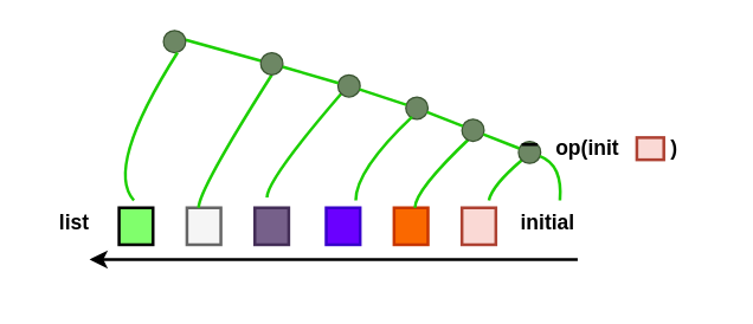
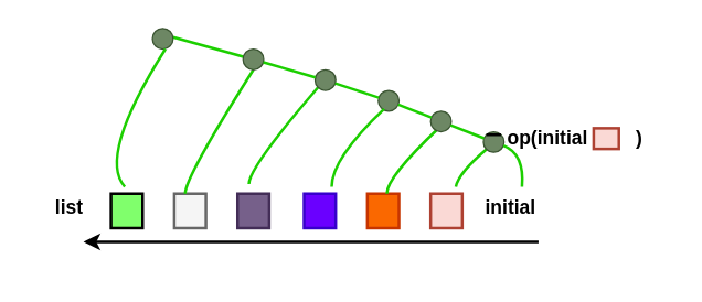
  <mxCell id="0" />
  <mxCell id="1" parent="0" />
  <mxCell id="2" value="" style="group" vertex="1" connectable="0" parent="1"><mxGeometry x="80" y="115" width="130" height="50" as="geometry" /></mxCell>
  <mxCell id="3" value="" style="strokeWidth=2;dashed=0;align=center;fontSize=8;shape=rect;fillColor=#80FF6C;strokeColor=#000000;fontStyle=1;rounded=0;shadow=0;glass=0;sketch=0;" vertex="1" parent="2"><mxGeometry y="25" width="22.941" height="25" as="geometry" /></mxCell>
  <mxCell id="4" value="" style="strokeWidth=2;dashed=0;align=center;fontSize=8;shape=rect;fillColor=#f5f5f5;strokeColor=#666666;fontStyle=1;rounded=0;shadow=0;glass=0;sketch=0;fontColor=#333333;" vertex="1" parent="2"><mxGeometry x="45.882" y="25" width="22.941" height="25" as="geometry" /></mxCell>
  <mxCell id="5" value="" style="strokeWidth=2;dashed=0;align=center;fontSize=8;shape=rect;fillColor=#76608a;strokeColor=#432D57;fontStyle=1;rounded=0;shadow=0;glass=0;sketch=0;fontColor=#ffffff;" vertex="1" parent="2"><mxGeometry x="91.765" y="25" width="22.941" height="25" as="geometry" /></mxCell>
  <mxCell id="6" value="" style="curved=1;endArrow=none;html=1;strokeColor=#1CCF00;strokeWidth=2;endSize=3;rounded=0;fontSize=14;endFill=0;entryX=0;entryY=1;entryDx=0;entryDy=0;" edge="1" parent="2" target="30"><mxGeometry relative="1" as="geometry"><Array as="points"><mxPoint x="100" y="6" /></Array><mxPoint x="100" y="18" as="sourcePoint" /><mxPoint x="140" y="-40" as="targetPoint" /></mxGeometry></mxCell>
  <mxCell id="7" value="" style="curved=1;endArrow=none;html=1;strokeColor=#1CCF00;strokeWidth=2;endSize=3;rounded=0;fontSize=14;endFill=0;entryX=0.5;entryY=1;entryDx=0;entryDy=0;" edge="1" parent="2" target="32"><mxGeometry relative="1" as="geometry"><Array as="points"><mxPoint x="53.76" y="13" /></Array><mxPoint x="53.76" y="25" as="sourcePoint" /><mxPoint x="91.76" y="-23" as="targetPoint" /></mxGeometry></mxCell>
  <mxCell id="8" value="" style="group;rotation=90;" vertex="1" connectable="0" parent="1"><mxGeometry x="220" y="115" width="130" height="50" as="geometry" /></mxCell>
  <mxCell id="9" value="" style="strokeWidth=2;dashed=0;align=center;fontSize=8;shape=rect;fillColor=#6a00ff;strokeColor=#3700CC;fontStyle=1;rounded=0;shadow=0;glass=0;sketch=0;fontColor=#ffffff;" vertex="1" parent="8"><mxGeometry y="25" width="22.941" height="25" as="geometry" /></mxCell>
  <mxCell id="10" value="" style="strokeWidth=2;dashed=0;align=center;fontSize=8;shape=rect;fillColor=#fa6800;strokeColor=#C73500;fontStyle=1;rounded=0;shadow=0;glass=0;sketch=0;fontColor=#000000;" vertex="1" parent="8"><mxGeometry x="45.882" y="25" width="22.941" height="25" as="geometry" /></mxCell>
  <mxCell id="11" value="" style="strokeWidth=2;dashed=0;align=center;fontSize=8;shape=rect;fillColor=#fad9d5;strokeColor=#ae4132;fontStyle=1;rounded=0;shadow=0;glass=0;sketch=0;" vertex="1" parent="8"><mxGeometry x="91.765" y="25" width="22.941" height="25" as="geometry" /></mxCell>
  <mxCell id="12" value="" style="curved=1;endArrow=none;html=1;strokeColor=#1CCF00;strokeWidth=2;endSize=3;rounded=0;fontSize=14;endFill=0;" edge="1" parent="8"><mxGeometry relative="1" as="geometry"><Array as="points"><mxPoint x="60" y="13" /></Array><mxPoint x="60" y="25" as="sourcePoint" /><mxPoint x="98" y="-23" as="targetPoint" /></mxGeometry></mxCell>
  <mxCell id="13" value="" style="endArrow=classic;html=1;rounded=0;strokeWidth=2;" edge="1" parent="1"><mxGeometry width="50" height="50" relative="1" as="geometry"><mxPoint x="390" y="175" as="sourcePoint" /><mxPoint x="60" y="175" as="targetPoint" /></mxGeometry></mxCell>
  <mxCell id="14" value="&lt;b&gt;&lt;font style=&quot;font-size: 14px&quot;&gt;list&lt;/font&gt;&lt;/b&gt;" style="text;html=1;strokeColor=none;fillColor=none;align=center;verticalAlign=middle;whiteSpace=wrap;rounded=0;shadow=0;glass=0;sketch=0;" vertex="1" parent="1"><mxGeometry x="20" y="135" width="60" height="30" as="geometry" /></mxCell>
  <mxCell id="15" value="&lt;b&gt;&lt;font style=&quot;font-size: 14px&quot;&gt;initial&lt;/font&gt;&lt;/b&gt;" style="text;html=1;strokeColor=none;fillColor=none;align=center;verticalAlign=middle;whiteSpace=wrap;rounded=0;shadow=0;glass=0;sketch=0;" vertex="1" parent="1"><mxGeometry x="340" y="135" width="60" height="30" as="geometry" /></mxCell>
- <mxCell id="16" value="&lt;b&gt;&lt;font style=&quot;font-size: 14px&quot;&gt;&amp;nbsp; &amp;nbsp; &amp;nbsp;op(init&amp;nbsp; &amp;nbsp; &amp;nbsp; &amp;nbsp; &amp;nbsp;)&lt;/font&gt;&lt;/b&gt;" style="text;html=1;strokeColor=none;fillColor=none;align=center;verticalAlign=middle;whiteSpace=wrap;rounded=0;shadow=0;glass=0;sketch=0;" vertex="1" parent="1"><mxGeometry x="326.76" y="85" width="160" height="30" as="geometry" /></mxCell>
+ <mxCell id="16" value="&lt;b&gt;&lt;font style=&quot;font-size: 14px&quot;&gt;&amp;nbsp; &amp;nbsp; &amp;nbsp;op(initial&amp;nbsp; &amp;nbsp; &amp;nbsp; &amp;nbsp; &amp;nbsp;)&lt;/font&gt;&lt;/b&gt;" style="text;html=1;strokeColor=none;fillColor=none;align=center;verticalAlign=middle;whiteSpace=wrap;rounded=0;shadow=0;glass=0;sketch=0;" vertex="1" parent="1"><mxGeometry x="326.76" y="85" width="160" height="30" as="geometry" /></mxCell>
  <mxCell id="17" value="" style="curved=1;endArrow=block;html=1;strokeColor=#1CCF00;strokeWidth=2;endSize=3;rounded=0;fontSize=14;" edge="1" parent="1"><mxGeometry relative="1" as="geometry"><Array as="points"><mxPoint x="288" y="185" /></Array><mxPoint x="280" y="197" as="targetPoint" /></mxGeometry></mxCell>
  <mxCell id="18" value="" style="curved=1;endArrow=block;html=1;strokeColor=#1CCF00;strokeWidth=2;endSize=3;rounded=0;fontSize=14;" edge="1" parent="1"><mxGeometry relative="1" as="geometry"><Array as="points"><mxPoint x="312" y="185" /></Array><mxPoint x="304" y="197" as="targetPoint" /></mxGeometry></mxCell>
  <mxCell id="19" value="" style="curved=1;endArrow=none;html=1;strokeColor=#1CCF00;strokeWidth=2;endSize=3;rounded=0;fontSize=14;startArrow=none;endFill=0;" edge="1" source="32" parent="1"><mxGeometry relative="1" as="geometry"><Array as="points" /><mxPoint x="378" y="135" as="sourcePoint" /><mxPoint x="120" y="25" as="targetPoint" /></mxGeometry></mxCell>
  <mxCell id="20" value="" style="curved=1;endArrow=none;html=1;strokeColor=#1CCF00;strokeWidth=2;endSize=3;rounded=0;fontSize=14;endFill=0;exitX=0;exitY=1;exitDx=0;exitDy=0;" edge="1" parent="1" source="21"><mxGeometry relative="1" as="geometry"><Array as="points"><mxPoint x="332" y="125" /></Array><mxPoint x="364" y="105" as="sourcePoint" /><mxPoint x="330" y="135" as="targetPoint" /></mxGeometry></mxCell>
  <mxCell id="21" value="" style="ellipse;whiteSpace=wrap;html=1;aspect=fixed;rounded=0;shadow=0;glass=0;sketch=0;fontSize=14;fillColor=#6d8764;fontColor=#ffffff;strokeColor=#3A5431;" vertex="1" parent="1"><mxGeometry x="350" y="95" width="15" height="15" as="geometry" /></mxCell>
  <mxCell id="22" value="" style="curved=1;endArrow=none;html=1;strokeColor=#1CCF00;strokeWidth=2;endSize=3;rounded=0;fontSize=14;" edge="1" parent="1" target="21"><mxGeometry relative="1" as="geometry"><Array as="points"><mxPoint x="380" y="111" /></Array><mxPoint x="378" y="135" as="sourcePoint" /><mxPoint x="188" y="25" as="targetPoint" /></mxGeometry></mxCell>
  <mxCell id="23" style="edgeStyle=none;rounded=0;orthogonalLoop=1;jettySize=auto;html=1;exitX=0;exitY=0;exitDx=0;exitDy=0;entryX=1;entryY=0;entryDx=0;entryDy=0;fontSize=14;endArrow=none;endFill=0;strokeWidth=2;" edge="1" parent="1" source="21" target="21"><mxGeometry relative="1" as="geometry" /></mxCell>
  <mxCell id="24" value="" style="ellipse;whiteSpace=wrap;html=1;aspect=fixed;rounded=0;shadow=0;glass=0;sketch=0;fontSize=14;fillColor=#6d8764;fontColor=#ffffff;strokeColor=#3A5431;" vertex="1" parent="1"><mxGeometry x="311.76" y="80" width="15" height="15" as="geometry" /></mxCell>
  <mxCell id="25" value="" style="curved=1;endArrow=none;html=1;strokeColor=#1CCF00;strokeWidth=2;endSize=3;rounded=0;fontSize=14;startArrow=none;" edge="1" parent="1" source="21" target="24"><mxGeometry relative="1" as="geometry"><Array as="points" /><mxPoint x="350.675" y="99.39" as="sourcePoint" /><mxPoint x="188" y="25" as="targetPoint" /></mxGeometry></mxCell>
  <mxCell id="26" value="" style="ellipse;whiteSpace=wrap;html=1;aspect=fixed;rounded=0;shadow=0;glass=0;sketch=0;fontSize=14;fillColor=#6d8764;fontColor=#ffffff;strokeColor=#3A5431;" vertex="1" parent="1"><mxGeometry x="110" y="20" width="15" height="15" as="geometry" /></mxCell>
  <mxCell id="27" value="" style="ellipse;whiteSpace=wrap;html=1;aspect=fixed;rounded=0;shadow=0;glass=0;sketch=0;fontSize=14;fillColor=#6d8764;fontColor=#ffffff;strokeColor=#3A5431;" vertex="1" parent="1"><mxGeometry x="273.82" y="65" width="15" height="15" as="geometry" /></mxCell>
  <mxCell id="28" value="" style="curved=1;endArrow=none;html=1;strokeColor=#1CCF00;strokeWidth=2;endSize=3;rounded=0;fontSize=14;startArrow=none;" edge="1" parent="1" source="24" target="27"><mxGeometry relative="1" as="geometry"><Array as="points" /><mxPoint x="312.481" y="84.292" as="sourcePoint" /><mxPoint x="188" y="25" as="targetPoint" /></mxGeometry></mxCell>
  <mxCell id="29" value="" style="curved=1;endArrow=none;html=1;strokeColor=#1CCF00;strokeWidth=2;endSize=3;rounded=0;fontSize=14;endFill=0;" edge="1" parent="1"><mxGeometry relative="1" as="geometry"><Array as="points"><mxPoint x="240" y="114.5" /></Array><mxPoint x="240" y="135" as="sourcePoint" /><mxPoint x="278" y="78.5" as="targetPoint" /></mxGeometry></mxCell>
  <mxCell id="30" value="" style="ellipse;whiteSpace=wrap;html=1;aspect=fixed;rounded=0;shadow=0;glass=0;sketch=0;fontSize=14;fillColor=#6d8764;fontColor=#ffffff;strokeColor=#3A5431;" vertex="1" parent="1"><mxGeometry x="227.94" y="50" width="15" height="15" as="geometry" /></mxCell>
  <mxCell id="31" value="" style="curved=1;endArrow=none;html=1;strokeColor=#1CCF00;strokeWidth=2;endSize=3;rounded=0;fontSize=14;startArrow=none;endFill=0;" edge="1" parent="1" source="27" target="30"><mxGeometry relative="1" as="geometry"><Array as="points" /><mxPoint x="274.205" y="70.128" as="sourcePoint" /><mxPoint x="140" y="25" as="targetPoint" /></mxGeometry></mxCell>
  <mxCell id="32" value="" style="ellipse;whiteSpace=wrap;html=1;aspect=fixed;rounded=0;shadow=0;glass=0;sketch=0;fontSize=14;fillColor=#6d8764;fontColor=#ffffff;strokeColor=#3A5431;" vertex="1" parent="1"><mxGeometry x="175.74" y="35" width="15" height="15" as="geometry" /></mxCell>
  <mxCell id="33" value="" style="curved=1;endArrow=none;html=1;strokeColor=#1CCF00;strokeWidth=2;endSize=3;rounded=0;fontSize=14;startArrow=none;endFill=0;" edge="1" parent="1" source="30" target="32"><mxGeometry relative="1" as="geometry"><Array as="points" /><mxPoint x="228.074" y="56.091" as="sourcePoint" /><mxPoint x="120" y="35" as="targetPoint" /></mxGeometry></mxCell>
  <mxCell id="34" value="" style="curved=1;endArrow=none;html=1;strokeColor=#1CCF00;strokeWidth=2;endSize=3;rounded=0;fontSize=14;endFill=0;entryX=0.5;entryY=1;entryDx=0;entryDy=0;" edge="1" parent="1"><mxGeometry relative="1" as="geometry"><Array as="points"><mxPoint x="70" y="113" /></Array><mxPoint x="90" y="135" as="sourcePoint" /><mxPoint x="119.48" y="35" as="targetPoint" /></mxGeometry></mxCell>
  <mxCell id="35" value="" style="strokeWidth=2;dashed=0;align=center;fontSize=8;shape=rect;fillColor=#fad9d5;strokeColor=#ae4132;fontStyle=1;rounded=0;shadow=0;glass=0;sketch=0;" vertex="1" parent="1"><mxGeometry x="430" y="92.5" width="18.24" height="15" as="geometry" /></mxCell>
